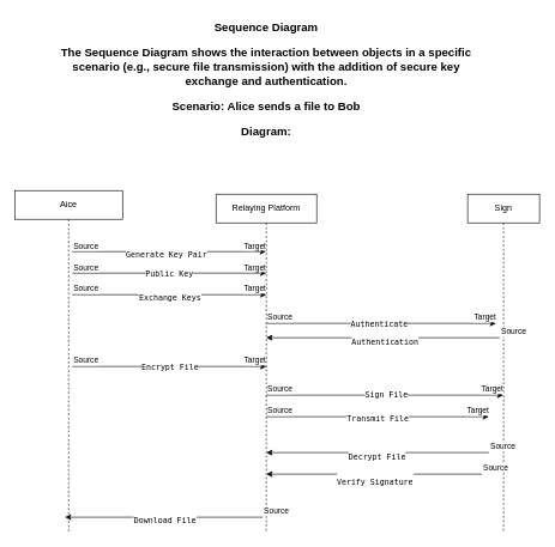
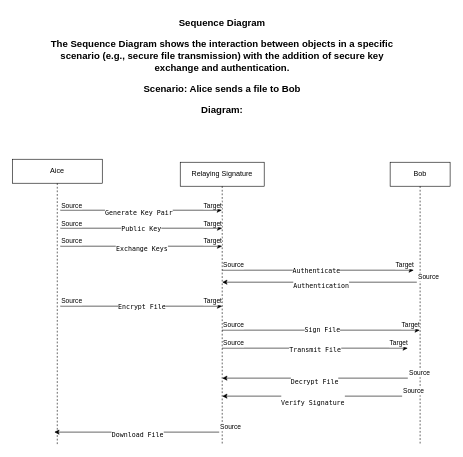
  <mxCell id="0" />
  <mxCell id="1" parent="0" />
  <mxCell id="2" value="Aice" style="shape=umlLifeline;perimeter=lifelinePerimeter;whiteSpace=wrap;html=1;container=1;dropTarget=0;collapsible=0;recursiveResize=0;outlineConnect=0;portConstraint=eastwest;newEdgeStyle={&quot;curved&quot;:0,&quot;rounded&quot;:0};" vertex="1" parent="1"><mxGeometry x="20" y="265" width="150" height="475" as="geometry" /></mxCell>
- <mxCell id="3" value="Sign" style="shape=umlLifeline;perimeter=lifelinePerimeter;whiteSpace=wrap;html=1;container=1;dropTarget=0;collapsible=0;recursiveResize=0;outlineConnect=0;portConstraint=eastwest;newEdgeStyle={&quot;curved&quot;:0,&quot;rounded&quot;:0};" vertex="1" parent="1"><mxGeometry x="650" y="270" width="100" height="470" as="geometry" /></mxCell>
- <mxCell id="4" value="Relaying Platform" style="shape=umlLifeline;perimeter=lifelinePerimeter;whiteSpace=wrap;html=1;container=1;dropTarget=0;collapsible=0;recursiveResize=0;outlineConnect=0;portConstraint=eastwest;newEdgeStyle={&quot;curved&quot;:0,&quot;rounded&quot;:0};" vertex="1" parent="1"><mxGeometry x="300" y="270" width="140" height="470" as="geometry" /></mxCell>
+ <mxCell id="3" value="Bob" style="shape=umlLifeline;perimeter=lifelinePerimeter;whiteSpace=wrap;html=1;container=1;dropTarget=0;collapsible=0;recursiveResize=0;outlineConnect=0;portConstraint=eastwest;newEdgeStyle={&quot;curved&quot;:0,&quot;rounded&quot;:0};" vertex="1" parent="1"><mxGeometry x="650" y="270" width="100" height="470" as="geometry" /></mxCell>
+ <mxCell id="4" value="Relaying Signature" style="shape=umlLifeline;perimeter=lifelinePerimeter;whiteSpace=wrap;html=1;container=1;dropTarget=0;collapsible=0;recursiveResize=0;outlineConnect=0;portConstraint=eastwest;newEdgeStyle={&quot;curved&quot;:0,&quot;rounded&quot;:0};" vertex="1" parent="1"><mxGeometry x="300" y="270" width="140" height="470" as="geometry" /></mxCell>
  <mxCell id="5" value="" style="endArrow=classic;html=1;rounded=0;" edge="1" parent="1" target="4"><mxGeometry relative="1" as="geometry"><mxPoint x="100" y="350" as="sourcePoint" /><mxPoint x="260" y="350" as="targetPoint" /></mxGeometry></mxCell>
  <mxCell id="6" value="Label" style="edgeLabel;resizable=0;html=1;;align=center;verticalAlign=middle;" connectable="0" vertex="1" parent="5"><mxGeometry relative="1" as="geometry" /></mxCell>
  <mxCell id="7" value="Source" style="edgeLabel;resizable=0;html=1;;align=left;verticalAlign=bottom;" connectable="0" vertex="1" parent="5"><mxGeometry x="-1" relative="1" as="geometry" /></mxCell>
  <mxCell id="8" value="Target" style="edgeLabel;resizable=0;html=1;;align=right;verticalAlign=bottom;" connectable="0" vertex="1" parent="5"><mxGeometry x="1" relative="1" as="geometry" /></mxCell>
  <mxCell id="9" value="&lt;pre&gt;&lt;code class=&quot;!whitespace-pre hljs language-mathematica&quot;&gt;&lt;span class=&quot;hljs-variable&quot;&gt;Generate&lt;/span&gt; &lt;span class=&quot;hljs-built_in&quot;&gt;Key&lt;/span&gt; &lt;span class=&quot;hljs-variable&quot;&gt;Pair&lt;/span&gt;&lt;/code&gt;&lt;/pre&gt;" style="edgeLabel;html=1;align=center;verticalAlign=middle;resizable=0;points=[];" vertex="1" connectable="0" parent="5"><mxGeometry x="-0.035" y="-3" relative="1" as="geometry"><mxPoint as="offset" /></mxGeometry></mxCell>
  <mxCell id="10" value="" style="endArrow=classic;html=1;rounded=0;" edge="1" parent="1"><mxGeometry relative="1" as="geometry"><mxPoint x="100" y="380" as="sourcePoint" /><mxPoint x="370" y="380" as="targetPoint" /></mxGeometry></mxCell>
  <mxCell id="11" value="Label" style="edgeLabel;resizable=0;html=1;;align=center;verticalAlign=middle;" connectable="0" vertex="1" parent="10"><mxGeometry relative="1" as="geometry" /></mxCell>
  <mxCell id="12" value="Source" style="edgeLabel;resizable=0;html=1;;align=left;verticalAlign=bottom;" connectable="0" vertex="1" parent="10"><mxGeometry x="-1" relative="1" as="geometry" /></mxCell>
  <mxCell id="13" value="Target" style="edgeLabel;resizable=0;html=1;;align=right;verticalAlign=bottom;" connectable="0" vertex="1" parent="10"><mxGeometry x="1" relative="1" as="geometry" /></mxCell>
  <mxCell id="14" value="&lt;pre&gt;&lt;code class=&quot;!whitespace-pre hljs language-mathematica&quot;&gt;&lt;span class=&quot;hljs-variable&quot;&gt;Public&lt;/span&gt; &lt;span class=&quot;hljs-built_in&quot;&gt;Key&lt;/span&gt;&lt;/code&gt;&lt;/pre&gt;" style="edgeLabel;html=1;align=center;verticalAlign=middle;resizable=0;points=[];" vertex="1" connectable="0" parent="10"><mxGeometry x="-0.007" relative="1" as="geometry"><mxPoint as="offset" /></mxGeometry></mxCell>
  <mxCell id="15" value="" style="endArrow=classic;html=1;rounded=0;" edge="1" parent="1"><mxGeometry relative="1" as="geometry"><mxPoint x="100" y="410" as="sourcePoint" /><mxPoint x="370" y="410" as="targetPoint" /></mxGeometry></mxCell>
  <mxCell id="16" value="Label" style="edgeLabel;resizable=0;html=1;;align=center;verticalAlign=middle;" connectable="0" vertex="1" parent="15"><mxGeometry relative="1" as="geometry" /></mxCell>
  <mxCell id="17" value="Source" style="edgeLabel;resizable=0;html=1;;align=left;verticalAlign=bottom;" connectable="0" vertex="1" parent="15"><mxGeometry x="-1" relative="1" as="geometry" /></mxCell>
  <mxCell id="18" value="Target" style="edgeLabel;resizable=0;html=1;;align=right;verticalAlign=bottom;" connectable="0" vertex="1" parent="15"><mxGeometry x="1" relative="1" as="geometry" /></mxCell>
  <mxCell id="19" value="&lt;pre&gt;&lt;code class=&quot;!whitespace-pre hljs language-mathematica&quot;&gt;&lt;span class=&quot;hljs-variable&quot;&gt;Exchange&lt;/span&gt; &lt;span class=&quot;hljs-built_in&quot;&gt;Keys&lt;/span&gt;&lt;/code&gt;&lt;/pre&gt;" style="edgeLabel;html=1;align=center;verticalAlign=middle;resizable=0;points=[];" vertex="1" connectable="0" parent="15"><mxGeometry y="-4" relative="1" as="geometry"><mxPoint as="offset" /></mxGeometry></mxCell>
  <mxCell id="20" value="" style="endArrow=classic;html=1;rounded=0;" edge="1" parent="1"><mxGeometry relative="1" as="geometry"><mxPoint x="100" y="510" as="sourcePoint" /><mxPoint x="370" y="510" as="targetPoint" /></mxGeometry></mxCell>
  <mxCell id="21" value="Label" style="edgeLabel;resizable=0;html=1;;align=center;verticalAlign=middle;" connectable="0" vertex="1" parent="20"><mxGeometry relative="1" as="geometry" /></mxCell>
  <mxCell id="22" value="Source" style="edgeLabel;resizable=0;html=1;;align=left;verticalAlign=bottom;" connectable="0" vertex="1" parent="20"><mxGeometry x="-1" relative="1" as="geometry" /></mxCell>
  <mxCell id="23" value="Target" style="edgeLabel;resizable=0;html=1;;align=right;verticalAlign=bottom;" connectable="0" vertex="1" parent="20"><mxGeometry x="1" relative="1" as="geometry" /></mxCell>
  <mxCell id="24" value="&lt;pre&gt;&lt;code class=&quot;!whitespace-pre hljs language-mathematica&quot;&gt;&lt;span class=&quot;hljs-built_in&quot;&gt;Encrypt&lt;/span&gt; &lt;span class=&quot;hljs-built_in&quot;&gt;File&lt;/span&gt;&lt;/code&gt;&lt;/pre&gt;" style="edgeLabel;html=1;align=center;verticalAlign=middle;resizable=0;points=[];" vertex="1" connectable="0" parent="20"><mxGeometry relative="1" as="geometry"><mxPoint as="offset" /></mxGeometry></mxCell>
  <mxCell id="25" value="" style="endArrow=classic;html=1;rounded=0;" edge="1" parent="1"><mxGeometry relative="1" as="geometry"><mxPoint x="365" y="720" as="sourcePoint" /><mxPoint x="90" y="720" as="targetPoint" /></mxGeometry></mxCell>
  <mxCell id="26" value="Label" style="edgeLabel;resizable=0;html=1;;align=center;verticalAlign=middle;" connectable="0" vertex="1" parent="25"><mxGeometry relative="1" as="geometry" /></mxCell>
  <mxCell id="27" value="Source" style="edgeLabel;resizable=0;html=1;;align=left;verticalAlign=bottom;" connectable="0" vertex="1" parent="25"><mxGeometry x="-1" relative="1" as="geometry" /></mxCell>
  <mxCell id="28" value="&lt;pre&gt;&lt;code class=&quot;!whitespace-pre hljs language-mathematica&quot;&gt;&lt;span class=&quot;hljs-variable&quot;&gt;Download&lt;/span&gt; &lt;span class=&quot;hljs-built_in&quot;&gt;File&lt;/span&gt;&lt;/code&gt;&lt;/pre&gt;" style="edgeLabel;html=1;align=center;verticalAlign=middle;resizable=0;points=[];" vertex="1" connectable="0" parent="25"><mxGeometry x="0.007" y="4" relative="1" as="geometry"><mxPoint x="1" as="offset" /></mxGeometry></mxCell>
  <mxCell id="29" value="" style="endArrow=classic;html=1;rounded=0;" edge="1" parent="1"><mxGeometry relative="1" as="geometry"><mxPoint x="370" y="450" as="sourcePoint" /><mxPoint x="689.5" y="450" as="targetPoint" /></mxGeometry></mxCell>
  <mxCell id="30" value="Label" style="edgeLabel;resizable=0;html=1;;align=center;verticalAlign=middle;" connectable="0" vertex="1" parent="29"><mxGeometry relative="1" as="geometry" /></mxCell>
  <mxCell id="31" value="Source" style="edgeLabel;resizable=0;html=1;;align=left;verticalAlign=bottom;" connectable="0" vertex="1" parent="29"><mxGeometry x="-1" relative="1" as="geometry" /></mxCell>
  <mxCell id="32" value="Target" style="edgeLabel;resizable=0;html=1;;align=right;verticalAlign=bottom;" connectable="0" vertex="1" parent="29"><mxGeometry x="1" relative="1" as="geometry" /></mxCell>
  <mxCell id="33" value="&lt;pre&gt;&lt;code class=&quot;!whitespace-pre hljs language-mathematica&quot;&gt;&lt;span class=&quot;hljs-built_in&quot;&gt;Authenticate&lt;/span&gt;&lt;/code&gt;&lt;/pre&gt;" style="edgeLabel;html=1;align=center;verticalAlign=middle;resizable=0;points=[];" vertex="1" connectable="0" parent="29"><mxGeometry x="-0.024" relative="1" as="geometry"><mxPoint as="offset" /></mxGeometry></mxCell>
  <mxCell id="34" value="" style="endArrow=classic;html=1;rounded=0;" edge="1" parent="1"><mxGeometry relative="1" as="geometry"><mxPoint x="694.5" y="470" as="sourcePoint" /><mxPoint x="370" y="470" as="targetPoint" /></mxGeometry></mxCell>
  <mxCell id="35" value="Label" style="edgeLabel;resizable=0;html=1;;align=center;verticalAlign=middle;" connectable="0" vertex="1" parent="34"><mxGeometry relative="1" as="geometry" /></mxCell>
  <mxCell id="36" value="Source" style="edgeLabel;resizable=0;html=1;;align=left;verticalAlign=bottom;" connectable="0" vertex="1" parent="34"><mxGeometry x="-1" relative="1" as="geometry" /></mxCell>
  <mxCell id="37" value="&lt;pre&gt;&lt;code class=&quot;!whitespace-pre hljs language-mathematica&quot;&gt;&lt;span class=&quot;hljs-built_in&quot;&gt;Authentication&lt;/span&gt;&lt;/code&gt;&lt;/pre&gt;" style="edgeLabel;html=1;align=center;verticalAlign=middle;resizable=0;points=[];" vertex="1" connectable="0" parent="34"><mxGeometry x="-0.005" y="5" relative="1" as="geometry"><mxPoint x="1" as="offset" /></mxGeometry></mxCell>
  <mxCell id="38" value="" style="endArrow=classic;html=1;rounded=0;" edge="1" parent="1"><mxGeometry relative="1" as="geometry"><mxPoint x="369.5" y="550" as="sourcePoint" /><mxPoint x="699.5" y="550" as="targetPoint" /></mxGeometry></mxCell>
  <mxCell id="39" value="Label" style="edgeLabel;resizable=0;html=1;;align=center;verticalAlign=middle;" connectable="0" vertex="1" parent="38"><mxGeometry relative="1" as="geometry" /></mxCell>
  <mxCell id="40" value="Source" style="edgeLabel;resizable=0;html=1;;align=left;verticalAlign=bottom;" connectable="0" vertex="1" parent="38"><mxGeometry x="-1" relative="1" as="geometry" /></mxCell>
  <mxCell id="41" value="Target" style="edgeLabel;resizable=0;html=1;;align=right;verticalAlign=bottom;" connectable="0" vertex="1" parent="38"><mxGeometry x="1" relative="1" as="geometry" /></mxCell>
  <mxCell id="42" value="Text" style="edgeLabel;html=1;align=center;verticalAlign=middle;resizable=0;points=[];" vertex="1" connectable="0" parent="38"><mxGeometry x="0.015" y="1" relative="1" as="geometry"><mxPoint as="offset" /></mxGeometry></mxCell>
  <mxCell id="43" value="&lt;pre&gt;&lt;code class=&quot;!whitespace-pre hljs language-mathematica&quot;&gt;&lt;span class=&quot;hljs-built_in&quot;&gt;Sign&lt;/span&gt; &lt;span class=&quot;hljs-built_in&quot;&gt;File&lt;/span&gt;&lt;/code&gt;&lt;/pre&gt;" style="edgeLabel;html=1;align=center;verticalAlign=middle;resizable=0;points=[];" vertex="1" connectable="0" parent="38"><mxGeometry x="0.015" y="1" relative="1" as="geometry"><mxPoint as="offset" /></mxGeometry></mxCell>
  <mxCell id="44" value="" style="endArrow=classic;html=1;rounded=0;" edge="1" parent="1"><mxGeometry relative="1" as="geometry"><mxPoint x="370" y="580" as="sourcePoint" /><mxPoint x="679.5" y="580" as="targetPoint" /></mxGeometry></mxCell>
  <mxCell id="45" value="Label" style="edgeLabel;resizable=0;html=1;;align=center;verticalAlign=middle;" connectable="0" vertex="1" parent="44"><mxGeometry relative="1" as="geometry" /></mxCell>
  <mxCell id="46" value="Source" style="edgeLabel;resizable=0;html=1;;align=left;verticalAlign=bottom;" connectable="0" vertex="1" parent="44"><mxGeometry x="-1" relative="1" as="geometry" /></mxCell>
  <mxCell id="47" value="Target" style="edgeLabel;resizable=0;html=1;;align=right;verticalAlign=bottom;" connectable="0" vertex="1" parent="44"><mxGeometry x="1" relative="1" as="geometry" /></mxCell>
  <mxCell id="48" value="&lt;pre&gt;&lt;code class=&quot;!whitespace-pre hljs language-mathematica&quot;&gt;&lt;span class=&quot;hljs-variable&quot;&gt;Transmit&lt;/span&gt; &lt;span class=&quot;hljs-built_in&quot;&gt;File&lt;/span&gt;&lt;/code&gt;&lt;/pre&gt;" style="edgeLabel;html=1;align=center;verticalAlign=middle;resizable=0;points=[];" vertex="1" connectable="0" parent="44"><mxGeometry x="-0.005" y="-2" relative="1" as="geometry"><mxPoint as="offset" /></mxGeometry></mxCell>
  <mxCell id="49" value="" style="endArrow=classic;html=1;rounded=0;" edge="1" parent="1"><mxGeometry relative="1" as="geometry"><mxPoint x="670" y="660" as="sourcePoint" /><mxPoint x="370" y="660" as="targetPoint" /></mxGeometry></mxCell>
  <mxCell id="50" value="&lt;pre&gt;&lt;code class=&quot;!whitespace-pre hljs language-mathematica&quot;&gt;&lt;span class=&quot;hljs-variable&quot;&gt;Verify&lt;/span&gt; &lt;span class=&quot;hljs-built_in&quot;&gt;Signature&lt;/span&gt;&lt;span class=&quot;hljs-operator&quot;&gt;&lt;/span&gt;&lt;/code&gt;&lt;/pre&gt;" style="edgeLabel;resizable=0;html=1;;align=center;verticalAlign=middle;" connectable="0" vertex="1" parent="49"><mxGeometry relative="1" as="geometry"><mxPoint y="10" as="offset" /></mxGeometry></mxCell>
  <mxCell id="51" value="Source" style="edgeLabel;resizable=0;html=1;;align=left;verticalAlign=bottom;" connectable="0" vertex="1" parent="49"><mxGeometry x="-1" relative="1" as="geometry" /></mxCell>
  <mxCell id="52" value="" style="endArrow=classic;html=1;rounded=0;" edge="1" parent="1"><mxGeometry relative="1" as="geometry"><mxPoint x="679.5" y="630" as="sourcePoint" /><mxPoint x="370" y="630" as="targetPoint" /><Array as="points" /></mxGeometry></mxCell>
  <mxCell id="53" value="Label" style="edgeLabel;resizable=0;html=1;;align=center;verticalAlign=middle;" connectable="0" vertex="1" parent="52"><mxGeometry relative="1" as="geometry" /></mxCell>
  <mxCell id="54" value="Source" style="edgeLabel;resizable=0;html=1;;align=left;verticalAlign=bottom;" connectable="0" vertex="1" parent="52"><mxGeometry x="-1" relative="1" as="geometry" /></mxCell>
  <mxCell id="55" value="&lt;pre&gt;&lt;code class=&quot;!whitespace-pre hljs language-mathematica&quot;&gt;&lt;span class=&quot;hljs-built_in&quot;&gt;Decrypt&lt;/span&gt; &lt;span class=&quot;hljs-built_in&quot;&gt;File&lt;/span&gt;&lt;/code&gt;&lt;/pre&gt;" style="edgeLabel;html=1;align=center;verticalAlign=middle;resizable=0;points=[];" vertex="1" connectable="0" parent="52"><mxGeometry x="0.011" y="6" relative="1" as="geometry"><mxPoint as="offset" /></mxGeometry></mxCell>
  <mxCell id="56" value="&lt;h3 style=&quot;font-size: 16px;&quot;&gt;Sequence Diagram&lt;/h3&gt;&lt;p style=&quot;font-size: 16px;&quot;&gt;&lt;b style=&quot;font-size: 16px;&quot;&gt;The Sequence Diagram shows the interaction between objects in a specific scenario (e.g., secure file transmission) with the addition of secure key exchange and authentication.&lt;/b&gt;&lt;/p&gt;&lt;p style=&quot;font-size: 16px;&quot;&gt;&lt;b style=&quot;font-size: 16px;&quot;&gt;Scenario: Alice sends a file to Bob&lt;/b&gt;&lt;/p&gt;&lt;p style=&quot;font-size: 16px;&quot;&gt;&lt;b style=&quot;font-size: 16px;&quot;&gt;Diagram:&lt;/b&gt;&lt;/p&gt;" style="text;html=1;align=center;verticalAlign=middle;whiteSpace=wrap;rounded=0;fontSize=16;" vertex="1" parent="1"><mxGeometry x="80" y="20" width="580" height="180" as="geometry" /></mxCell>
